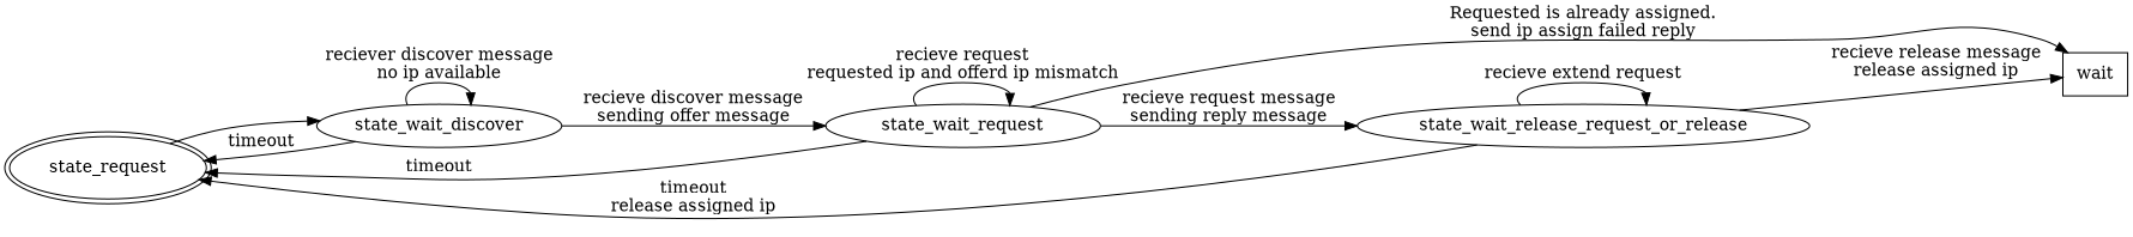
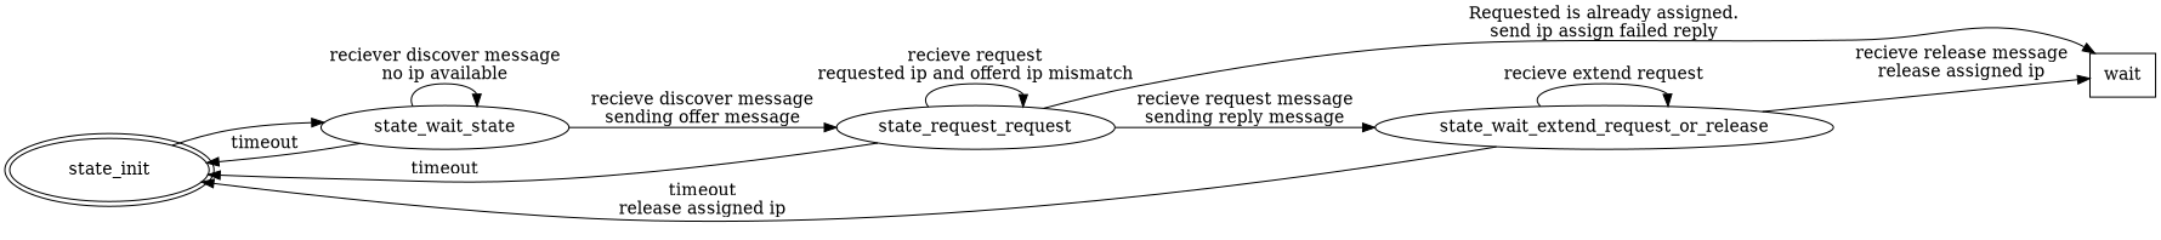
  digraph {
    rankdir=LR
    node [group=2]
-   state_init [group=1 peripheries=2 label=state_request]
-   state_wait_discover
-   state_wait_request
-   state_wait_extend_request_or_release [label=state_wait_release_request_or_release]
+   state_init [group=1 peripheries=2]
+   state_wait_discover [label=state_wait_state]
+   state_wait_request [label=state_request_request]
+   state_wait_extend_request_or_release
    n5 [label=wait shape=box group=""]
    state_init -> state_wait_discover
    state_wait_discover -> state_init [label=timeout]
    state_wait_discover -> state_wait_discover [label="reciever discover message\nno ip available"]
    state_wait_discover -> state_wait_request [label="recieve discover message\nsending offer message"]
    state_wait_request -> state_init [label=timeout]
    state_wait_request -> state_wait_request [label="recieve request\nrequested ip and offerd ip mismatch"]
    state_wait_request -> state_wait_extend_request_or_release [label="recieve request message\nsending reply message\n"]
    state_wait_request -> n5 [label="Requested is already assigned.\nsend ip assign failed reply"]
    state_wait_extend_request_or_release -> state_init [label="timeout\nrelease assigned ip"]
    state_wait_extend_request_or_release -> state_wait_extend_request_or_release [label="recieve extend request"]
    state_wait_extend_request_or_release -> n5 [label="recieve release message\nrelease assigned ip"]
  }
